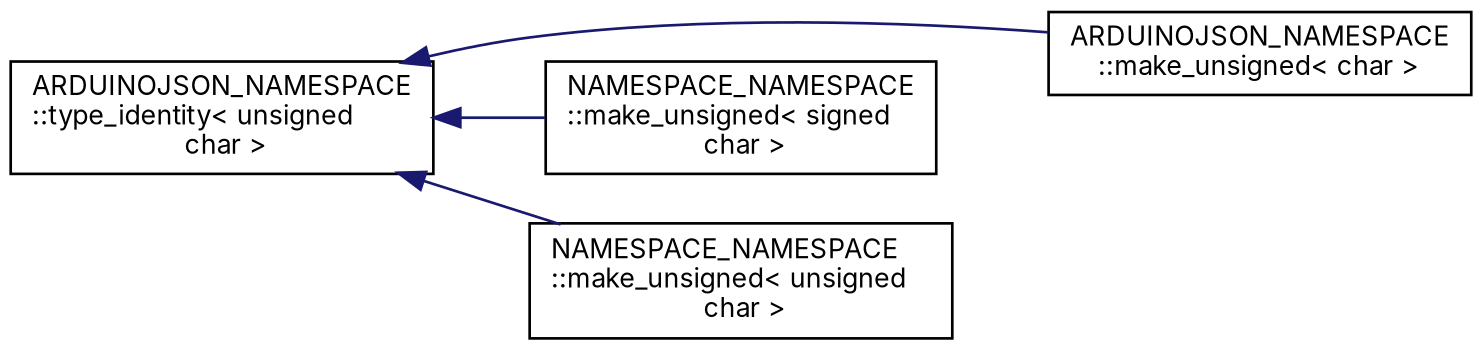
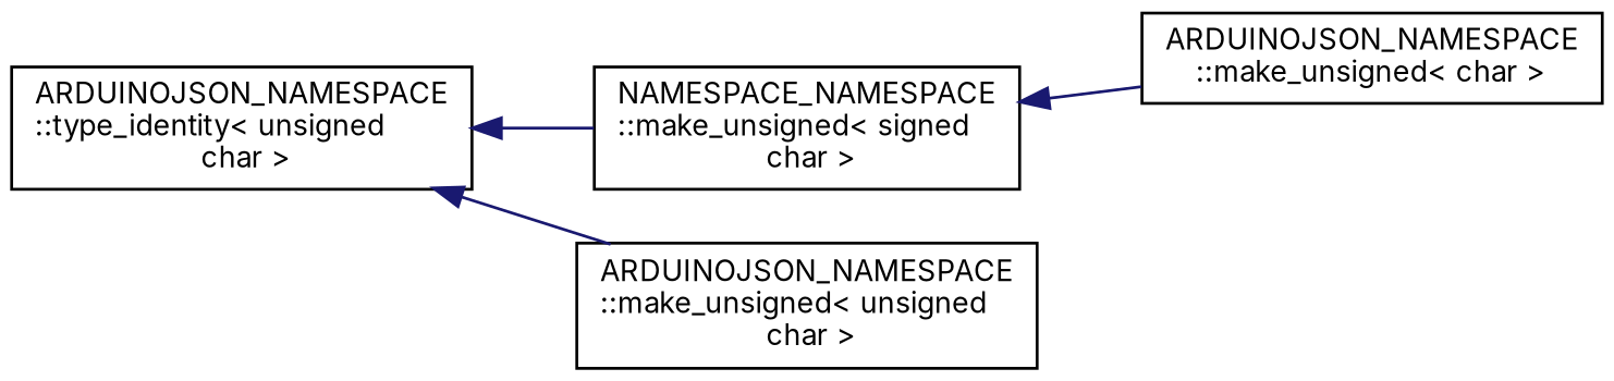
  digraph {
    fontname=Inter
    rankdir=LR
    node [color=black fillcolor=white fontname=Inter fontsize=10 shape=record style=filled]
    edge [color=midnightblue dir=back fontname=Inter fontsize=10 labelfontname=Helvetica labelfontsize=10 style=solid]
    n1 [height=0.2 label="ARDUINOJSON_NAMESPACE\l::type_identity\< unsigned\l char \>" width=0.4]
    n2 [height=0.2 label="ARDUINOJSON_NAMESPACE\l::make_unsigned\< char \>" width=0.4]
    n3 [height=0.2 label="NAMESPACE_NAMESPACE\l::make_unsigned\< signed\l char \>" width=0.4]
-   n4 [height=0.2 label="NAMESPACE_NAMESPACE\l::make_unsigned\< unsigned\l char \>" width=0.4]
-   n1 -> n2
+   n4 [height=0.2 label="ARDUINOJSON_NAMESPACE\l::make_unsigned\< unsigned\l char \>" width=0.4]
+   n3 -> n2
    n1 -> n3
    n1 -> n4
  }
